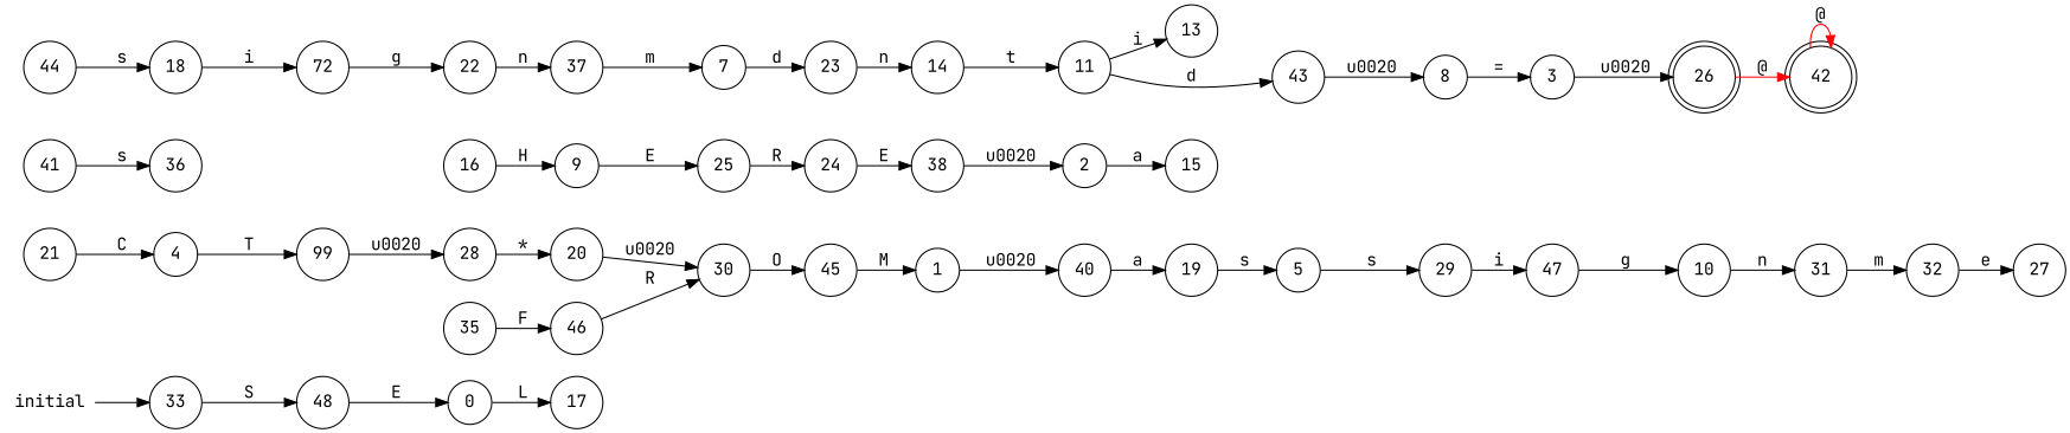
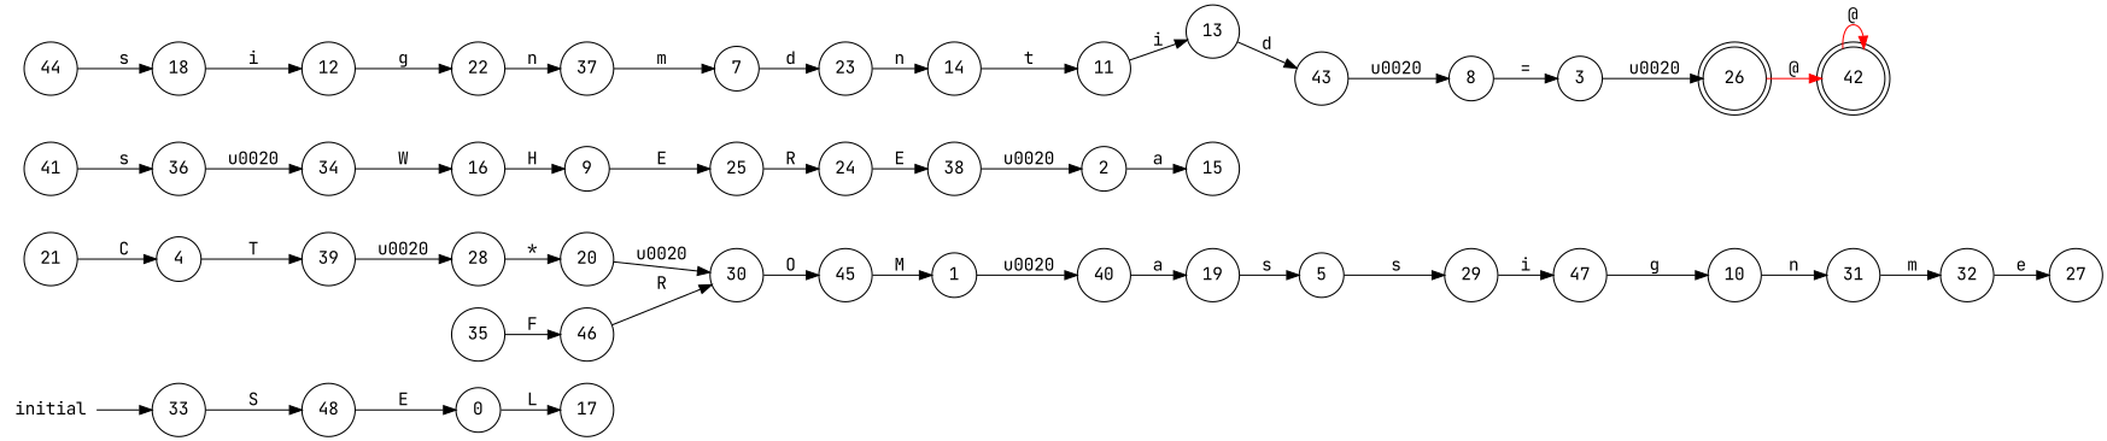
  digraph {
    fontname="JetBrains Mono"
    rankdir=LR
    node [fontname="JetBrains Mono" shape=circle]
    edge [fontname="JetBrains Mono"]
    0
    17
    21
    4
    1
    40
    19
    5
    2
    15
    44
    18
    26 [shape=doublecircle]
    3
    42 [shape=doublecircle]
-   39 [label=99]
+   39
    28
    20
    29
    47
    10
    41
    36
+   34
    7
    23
    14
    11
    8
    9
    25
    24
    38
    31
    32
    27
    13
    43
-   12 [label=72]
+   12
    22
    37
    16
    30
    35
    46
    45
    33
    48
    initial [shape=plaintext]
    0 -> 17 [label=L]
    21 -> 4 [label=C]
    4 -> 39 [label=T]
    1 -> 40 [label="\u0020"]
    40 -> 19 [label=a]
    19 -> 5 [label=s]
    5 -> 29 [label=s]
    2 -> 15 [label=a]
    44 -> 18 [label=s]
    18 -> 12 [label=i]
    26 -> 42 [color=red label="@"]
    3 -> 26 [label="\u0020"]
    42 -> 42 [color=red label="@"]
    39 -> 28 [label="\u0020"]
    28 -> 20 [label="*"]
    20 -> 30 [label="\u0020"]
    29 -> 47 [label=i]
    47 -> 10 [label=g]
    10 -> 31 [label=n]
    41 -> 36 [label=s]
+   36 -> 34 [label="\u0020"]
+   34 -> 16 [label=W]
    7 -> 23 [label=d]
    23 -> 14 [label=n]
    14 -> 11 [label=t]
    11 -> 13 [label=i]
    8 -> 3 [label="="]
    9 -> 25 [label=E]
    25 -> 24 [label=R]
    24 -> 38 [label=E]
    38 -> 2 [label="\u0020"]
    31 -> 32 [label=m]
    32 -> 27 [label=e]
-   11 -> 43 [label=d]
+   13 -> 43 [label=d]
    43 -> 8 [label="\u0020"]
    12 -> 22 [label=g]
    22 -> 37 [label=n]
    37 -> 7 [label=m]
    16 -> 9 [label=H]
    30 -> 45 [label=O]
    35 -> 46 [label=F]
    46 -> 30 [label=R]
    45 -> 1 [label=M]
    33 -> 48 [label=S]
    48 -> 0 [label=E]
    initial -> 33
  }
